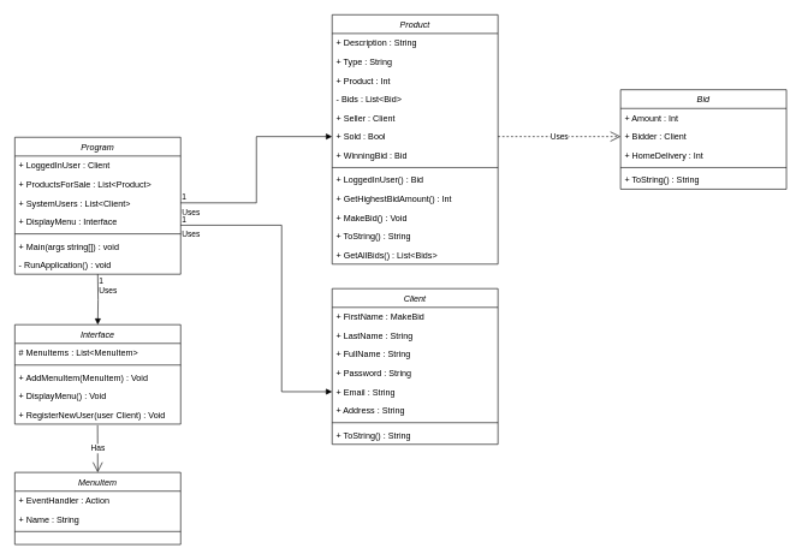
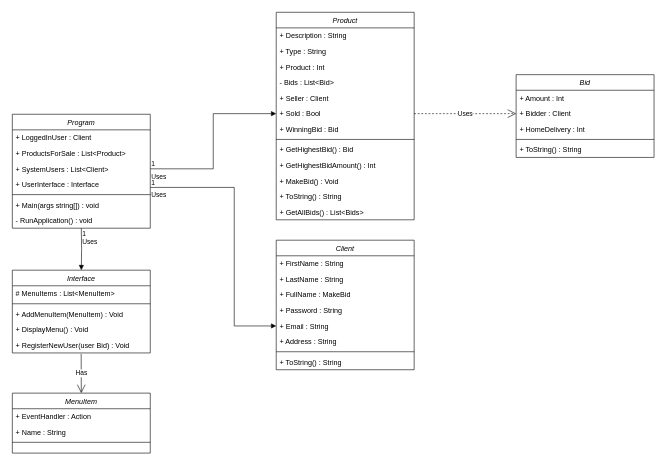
  <mxCell id="0" />
  <mxCell id="1" parent="0" />
  <mxCell id="2" value="Bid" style="swimlane;fontStyle=2;align=center;verticalAlign=top;childLayout=stackLayout;horizontal=1;startSize=26;horizontalStack=0;resizeParent=1;resizeLast=0;collapsible=1;marginBottom=0;rounded=0;shadow=0;strokeWidth=1;" parent="1" vertex="1"><mxGeometry x="860" y="124" width="230" height="138" as="geometry"><mxRectangle x="230" y="140" width="160" height="26" as="alternateBounds" /></mxGeometry></mxCell>
  <mxCell id="3" value="+ Amount : Int" style="text;align=left;verticalAlign=top;spacingLeft=4;spacingRight=4;overflow=hidden;rotatable=0;points=[[0,0.5],[1,0.5]];portConstraint=eastwest;" parent="2" vertex="1"><mxGeometry y="26" width="230" height="26" as="geometry" /></mxCell>
  <mxCell id="4" value="+ Bidder : Client" style="text;align=left;verticalAlign=top;spacingLeft=4;spacingRight=4;overflow=hidden;rotatable=0;points=[[0,0.5],[1,0.5]];portConstraint=eastwest;" parent="2" vertex="1"><mxGeometry y="52" width="230" height="26" as="geometry" /></mxCell>
  <mxCell id="5" value="+ HomeDelivery : Int" style="text;align=left;verticalAlign=top;spacingLeft=4;spacingRight=4;overflow=hidden;rotatable=0;points=[[0,0.5],[1,0.5]];portConstraint=eastwest;" parent="2" vertex="1"><mxGeometry y="78" width="230" height="26" as="geometry" /></mxCell>
  <mxCell id="6" value="" style="line;html=1;strokeWidth=1;align=left;verticalAlign=middle;spacingTop=-1;spacingLeft=3;spacingRight=3;rotatable=0;labelPosition=right;points=[];portConstraint=eastwest;" parent="2" vertex="1"><mxGeometry y="104" width="230" height="8" as="geometry" /></mxCell>
  <mxCell id="7" value="+ ToString() : String" style="text;align=left;verticalAlign=top;spacingLeft=4;spacingRight=4;overflow=hidden;rotatable=0;points=[[0,0.5],[1,0.5]];portConstraint=eastwest;" vertex="1" parent="2"><mxGeometry y="112" width="230" height="26" as="geometry" /></mxCell>
  <mxCell id="8" value="Client" style="swimlane;fontStyle=2;align=center;verticalAlign=top;childLayout=stackLayout;horizontal=1;startSize=26;horizontalStack=0;resizeParent=1;resizeLast=0;collapsible=1;marginBottom=0;rounded=0;shadow=0;strokeWidth=1;" parent="1" vertex="1"><mxGeometry x="460" y="400" width="230" height="216" as="geometry"><mxRectangle x="230" y="140" width="160" height="26" as="alternateBounds" /></mxGeometry></mxCell>
- <mxCell id="9" value="+ FirstName : MakeBid" style="text;align=left;verticalAlign=top;spacingLeft=4;spacingRight=4;overflow=hidden;rotatable=0;points=[[0,0.5],[1,0.5]];portConstraint=eastwest;" parent="8" vertex="1"><mxGeometry y="26" width="230" height="26" as="geometry" /></mxCell>
+ <mxCell id="9" value="+ FirstName : String" style="text;align=left;verticalAlign=top;spacingLeft=4;spacingRight=4;overflow=hidden;rotatable=0;points=[[0,0.5],[1,0.5]];portConstraint=eastwest;" parent="8" vertex="1"><mxGeometry y="26" width="230" height="26" as="geometry" /></mxCell>
  <mxCell id="10" value="+ LastName : String" style="text;align=left;verticalAlign=top;spacingLeft=4;spacingRight=4;overflow=hidden;rotatable=0;points=[[0,0.5],[1,0.5]];portConstraint=eastwest;" parent="8" vertex="1"><mxGeometry y="52" width="230" height="26" as="geometry" /></mxCell>
- <mxCell id="11" value="+ FullName : String" style="text;align=left;verticalAlign=top;spacingLeft=4;spacingRight=4;overflow=hidden;rotatable=0;points=[[0,0.5],[1,0.5]];portConstraint=eastwest;" parent="8" vertex="1"><mxGeometry y="78" width="230" height="26" as="geometry" /></mxCell>
+ <mxCell id="11" value="+ FullName : MakeBid" style="text;align=left;verticalAlign=top;spacingLeft=4;spacingRight=4;overflow=hidden;rotatable=0;points=[[0,0.5],[1,0.5]];portConstraint=eastwest;" parent="8" vertex="1"><mxGeometry y="78" width="230" height="26" as="geometry" /></mxCell>
  <mxCell id="12" value="+ Password : String" style="text;align=left;verticalAlign=top;spacingLeft=4;spacingRight=4;overflow=hidden;rotatable=0;points=[[0,0.5],[1,0.5]];portConstraint=eastwest;" parent="8" vertex="1"><mxGeometry y="104" width="230" height="26" as="geometry" /></mxCell>
  <mxCell id="13" value="+ Email : String" style="text;align=left;verticalAlign=top;spacingLeft=4;spacingRight=4;overflow=hidden;rotatable=0;points=[[0,0.5],[1,0.5]];portConstraint=eastwest;" parent="8" vertex="1"><mxGeometry y="130" width="230" height="26" as="geometry" /></mxCell>
  <mxCell id="14" value="+ Address : String" style="text;align=left;verticalAlign=top;spacingLeft=4;spacingRight=4;overflow=hidden;rotatable=0;points=[[0,0.5],[1,0.5]];portConstraint=eastwest;" parent="8" vertex="1"><mxGeometry y="156" width="230" height="26" as="geometry" /></mxCell>
  <mxCell id="15" value="" style="line;html=1;strokeWidth=1;align=left;verticalAlign=middle;spacingTop=-1;spacingLeft=3;spacingRight=3;rotatable=0;labelPosition=right;points=[];portConstraint=eastwest;" parent="8" vertex="1"><mxGeometry y="182" width="230" height="8" as="geometry" /></mxCell>
  <mxCell id="16" value="+ ToString() : String" style="text;align=left;verticalAlign=top;spacingLeft=4;spacingRight=4;overflow=hidden;rotatable=0;points=[[0,0.5],[1,0.5]];portConstraint=eastwest;" parent="8" vertex="1"><mxGeometry y="190" width="230" height="26" as="geometry" /></mxCell>
  <mxCell id="17" value="Product" style="swimlane;fontStyle=2;align=center;verticalAlign=top;childLayout=stackLayout;horizontal=1;startSize=26;horizontalStack=0;resizeParent=1;resizeLast=0;collapsible=1;marginBottom=0;rounded=0;shadow=0;strokeWidth=1;" parent="1" vertex="1"><mxGeometry x="460" y="20" width="230" height="346" as="geometry"><mxRectangle x="230" y="140" width="160" height="26" as="alternateBounds" /></mxGeometry></mxCell>
  <mxCell id="18" value="+ Description : String" style="text;align=left;verticalAlign=top;spacingLeft=4;spacingRight=4;overflow=hidden;rotatable=0;points=[[0,0.5],[1,0.5]];portConstraint=eastwest;" parent="17" vertex="1"><mxGeometry y="26" width="230" height="26" as="geometry" /></mxCell>
  <mxCell id="19" value="+ Type : String" style="text;align=left;verticalAlign=top;spacingLeft=4;spacingRight=4;overflow=hidden;rotatable=0;points=[[0,0.5],[1,0.5]];portConstraint=eastwest;" parent="17" vertex="1"><mxGeometry y="52" width="230" height="26" as="geometry" /></mxCell>
  <mxCell id="20" value="+ Product : Int" style="text;align=left;verticalAlign=top;spacingLeft=4;spacingRight=4;overflow=hidden;rotatable=0;points=[[0,0.5],[1,0.5]];portConstraint=eastwest;" parent="17" vertex="1"><mxGeometry y="78" width="230" height="26" as="geometry" /></mxCell>
  <mxCell id="21" value="- Bids : List&lt;Bid&gt;" style="text;align=left;verticalAlign=top;spacingLeft=4;spacingRight=4;overflow=hidden;rotatable=0;points=[[0,0.5],[1,0.5]];portConstraint=eastwest;" parent="17" vertex="1"><mxGeometry y="104" width="230" height="26" as="geometry" /></mxCell>
  <mxCell id="22" value="+ Seller : Client" style="text;align=left;verticalAlign=top;spacingLeft=4;spacingRight=4;overflow=hidden;rotatable=0;points=[[0,0.5],[1,0.5]];portConstraint=eastwest;" parent="17" vertex="1"><mxGeometry y="130" width="230" height="26" as="geometry" /></mxCell>
  <mxCell id="23" value="+ Sold : Bool" style="text;align=left;verticalAlign=top;spacingLeft=4;spacingRight=4;overflow=hidden;rotatable=0;points=[[0,0.5],[1,0.5]];portConstraint=eastwest;" parent="17" vertex="1"><mxGeometry y="156" width="230" height="26" as="geometry" /></mxCell>
  <mxCell id="24" value="+ WinningBid : Bid" style="text;align=left;verticalAlign=top;spacingLeft=4;spacingRight=4;overflow=hidden;rotatable=0;points=[[0,0.5],[1,0.5]];portConstraint=eastwest;" parent="17" vertex="1"><mxGeometry y="182" width="230" height="26" as="geometry" /></mxCell>
  <mxCell id="25" value="" style="line;html=1;strokeWidth=1;align=left;verticalAlign=middle;spacingTop=-1;spacingLeft=3;spacingRight=3;rotatable=0;labelPosition=right;points=[];portConstraint=eastwest;" parent="17" vertex="1"><mxGeometry y="208" width="230" height="8" as="geometry" /></mxCell>
- <mxCell id="26" value="+ LoggedInUser() : Bid" style="text;align=left;verticalAlign=top;spacingLeft=4;spacingRight=4;overflow=hidden;rotatable=0;points=[[0,0.5],[1,0.5]];portConstraint=eastwest;" parent="17" vertex="1"><mxGeometry y="216" width="230" height="26" as="geometry" /></mxCell>
+ <mxCell id="26" value="+ GetHighestBid() : Bid" style="text;align=left;verticalAlign=top;spacingLeft=4;spacingRight=4;overflow=hidden;rotatable=0;points=[[0,0.5],[1,0.5]];portConstraint=eastwest;" parent="17" vertex="1"><mxGeometry y="216" width="230" height="26" as="geometry" /></mxCell>
  <mxCell id="27" value="+ GetHighestBidAmount() : Int" style="text;align=left;verticalAlign=top;spacingLeft=4;spacingRight=4;overflow=hidden;rotatable=0;points=[[0,0.5],[1,0.5]];portConstraint=eastwest;" parent="17" vertex="1"><mxGeometry y="242" width="230" height="26" as="geometry" /></mxCell>
  <mxCell id="28" value="+ MakeBid() : Void" style="text;align=left;verticalAlign=top;spacingLeft=4;spacingRight=4;overflow=hidden;rotatable=0;points=[[0,0.5],[1,0.5]];portConstraint=eastwest;" parent="17" vertex="1"><mxGeometry y="268" width="230" height="26" as="geometry" /></mxCell>
  <mxCell id="29" value="+ ToString() : String" style="text;align=left;verticalAlign=top;spacingLeft=4;spacingRight=4;overflow=hidden;rotatable=0;points=[[0,0.5],[1,0.5]];portConstraint=eastwest;" vertex="1" parent="17"><mxGeometry y="294" width="230" height="26" as="geometry" /></mxCell>
  <mxCell id="30" value="+ GetAllBids() : List&lt;Bids&gt;" style="text;align=left;verticalAlign=top;spacingLeft=4;spacingRight=4;overflow=hidden;rotatable=0;points=[[0,0.5],[1,0.5]];portConstraint=eastwest;" parent="17" vertex="1"><mxGeometry y="320" width="230" height="26" as="geometry" /></mxCell>
  <mxCell id="31" value="Program" style="swimlane;fontStyle=2;align=center;verticalAlign=top;childLayout=stackLayout;horizontal=1;startSize=26;horizontalStack=0;resizeParent=1;resizeLast=0;collapsible=1;marginBottom=0;rounded=0;shadow=0;strokeWidth=1;" parent="1" vertex="1"><mxGeometry x="20" y="190" width="230" height="190" as="geometry"><mxRectangle x="230" y="140" width="160" height="26" as="alternateBounds" /></mxGeometry></mxCell>
  <mxCell id="32" value="+ LoggedInUser : Client" style="text;align=left;verticalAlign=top;spacingLeft=4;spacingRight=4;overflow=hidden;rotatable=0;points=[[0,0.5],[1,0.5]];portConstraint=eastwest;" parent="31" vertex="1"><mxGeometry y="26" width="230" height="26" as="geometry" /></mxCell>
  <mxCell id="33" value="+ ProductsForSale : List&lt;Product&gt;" style="text;align=left;verticalAlign=top;spacingLeft=4;spacingRight=4;overflow=hidden;rotatable=0;points=[[0,0.5],[1,0.5]];portConstraint=eastwest;" parent="31" vertex="1"><mxGeometry y="52" width="230" height="26" as="geometry" /></mxCell>
  <mxCell id="34" value="+ SystemUsers : List&lt;Client&gt;" style="text;align=left;verticalAlign=top;spacingLeft=4;spacingRight=4;overflow=hidden;rotatable=0;points=[[0,0.5],[1,0.5]];portConstraint=eastwest;" vertex="1" parent="31"><mxGeometry y="78" width="230" height="26" as="geometry" /></mxCell>
- <mxCell id="35" value="+ DisplayMenu : Interface" style="text;align=left;verticalAlign=top;spacingLeft=4;spacingRight=4;overflow=hidden;rotatable=0;points=[[0,0.5],[1,0.5]];portConstraint=eastwest;" parent="31" vertex="1"><mxGeometry y="104" width="230" height="26" as="geometry" /></mxCell>
+ <mxCell id="35" value="+ UserInterface : Interface" style="text;align=left;verticalAlign=top;spacingLeft=4;spacingRight=4;overflow=hidden;rotatable=0;points=[[0,0.5],[1,0.5]];portConstraint=eastwest;" parent="31" vertex="1"><mxGeometry y="104" width="230" height="26" as="geometry" /></mxCell>
  <mxCell id="36" value="" style="line;html=1;strokeWidth=1;align=left;verticalAlign=middle;spacingTop=-1;spacingLeft=3;spacingRight=3;rotatable=0;labelPosition=right;points=[];portConstraint=eastwest;" parent="31" vertex="1"><mxGeometry y="130" width="230" height="8" as="geometry" /></mxCell>
  <mxCell id="37" value="+ Main(args string[]) : void" style="text;align=left;verticalAlign=top;spacingLeft=4;spacingRight=4;overflow=hidden;rotatable=0;points=[[0,0.5],[1,0.5]];portConstraint=eastwest;" parent="31" vertex="1"><mxGeometry y="138" width="230" height="26" as="geometry" /></mxCell>
  <mxCell id="38" value="- RunApplication() : void" style="text;align=left;verticalAlign=top;spacingLeft=4;spacingRight=4;overflow=hidden;rotatable=0;points=[[0,0.5],[1,0.5]];portConstraint=eastwest;" parent="31" vertex="1"><mxGeometry y="164" width="230" height="26" as="geometry" /></mxCell>
  <mxCell id="39" value="Interface" style="swimlane;fontStyle=2;align=center;verticalAlign=top;childLayout=stackLayout;horizontal=1;startSize=26;horizontalStack=0;resizeParent=1;resizeLast=0;collapsible=1;marginBottom=0;rounded=0;shadow=0;strokeWidth=1;" vertex="1" parent="1"><mxGeometry x="20" y="450" width="230" height="138" as="geometry"><mxRectangle x="230" y="140" width="160" height="26" as="alternateBounds" /></mxGeometry></mxCell>
  <mxCell id="40" value="# MenuItems : List&lt;MenuItem&gt;" style="text;align=left;verticalAlign=top;spacingLeft=4;spacingRight=4;overflow=hidden;rotatable=0;points=[[0,0.5],[1,0.5]];portConstraint=eastwest;" vertex="1" parent="39"><mxGeometry y="26" width="230" height="26" as="geometry" /></mxCell>
  <mxCell id="41" value="" style="line;html=1;strokeWidth=1;align=left;verticalAlign=middle;spacingTop=-1;spacingLeft=3;spacingRight=3;rotatable=0;labelPosition=right;points=[];portConstraint=eastwest;" vertex="1" parent="39"><mxGeometry y="52" width="230" height="8" as="geometry" /></mxCell>
  <mxCell id="42" value="+ AddMenuItem(MenuItem) : Void" style="text;align=left;verticalAlign=top;spacingLeft=4;spacingRight=4;overflow=hidden;rotatable=0;points=[[0,0.5],[1,0.5]];portConstraint=eastwest;" vertex="1" parent="39"><mxGeometry y="60" width="230" height="26" as="geometry" /></mxCell>
  <mxCell id="43" value="+ DisplayMenu() : Void" style="text;align=left;verticalAlign=top;spacingLeft=4;spacingRight=4;overflow=hidden;rotatable=0;points=[[0,0.5],[1,0.5]];portConstraint=eastwest;" vertex="1" parent="39"><mxGeometry y="86" width="230" height="26" as="geometry" /></mxCell>
- <mxCell id="44" value="+ RegisterNewUser(user Client) : Void" style="text;align=left;verticalAlign=top;spacingLeft=4;spacingRight=4;overflow=hidden;rotatable=0;points=[[0,0.5],[1,0.5]];portConstraint=eastwest;" vertex="1" parent="39"><mxGeometry y="112" width="230" height="26" as="geometry" /></mxCell>
+ <mxCell id="44" value="+ RegisterNewUser(user Bid) : Void" style="text;align=left;verticalAlign=top;spacingLeft=4;spacingRight=4;overflow=hidden;rotatable=0;points=[[0,0.5],[1,0.5]];portConstraint=eastwest;" vertex="1" parent="39"><mxGeometry y="112" width="230" height="26" as="geometry" /></mxCell>
  <mxCell id="45" value="MenuItem" style="swimlane;fontStyle=2;align=center;verticalAlign=top;childLayout=stackLayout;horizontal=1;startSize=26;horizontalStack=0;resizeParent=1;resizeLast=0;collapsible=1;marginBottom=0;rounded=0;shadow=0;strokeWidth=1;" vertex="1" parent="1"><mxGeometry x="20" y="655" width="230" height="100" as="geometry"><mxRectangle x="230" y="140" width="160" height="26" as="alternateBounds" /></mxGeometry></mxCell>
  <mxCell id="46" value="+ EventHandler : Action" style="text;align=left;verticalAlign=top;spacingLeft=4;spacingRight=4;overflow=hidden;rotatable=0;points=[[0,0.5],[1,0.5]];portConstraint=eastwest;" vertex="1" parent="45"><mxGeometry y="26" width="230" height="26" as="geometry" /></mxCell>
  <mxCell id="47" value="+ Name : String" style="text;align=left;verticalAlign=top;spacingLeft=4;spacingRight=4;overflow=hidden;rotatable=0;points=[[0,0.5],[1,0.5]];portConstraint=eastwest;" vertex="1" parent="45"><mxGeometry y="52" width="230" height="26" as="geometry" /></mxCell>
  <mxCell id="48" value="" style="line;html=1;strokeWidth=1;align=left;verticalAlign=middle;spacingTop=-1;spacingLeft=3;spacingRight=3;rotatable=0;labelPosition=right;points=[];portConstraint=eastwest;" vertex="1" parent="45"><mxGeometry y="78" width="230" height="8" as="geometry" /></mxCell>
  <mxCell id="49" value="Uses" style="endArrow=block;endFill=1;html=1;edgeStyle=orthogonalEdgeStyle;align=left;verticalAlign=top;rounded=0;exitX=1;exitY=0.5;exitDx=0;exitDy=0;entryX=0;entryY=0.5;entryDx=0;entryDy=0;" edge="1" parent="1" source="34" target="23"><mxGeometry x="-1" relative="1" as="geometry"><mxPoint x="300" y="370" as="sourcePoint" /><mxPoint x="460" y="370" as="targetPoint" /></mxGeometry></mxCell>
  <mxCell id="50" value="1" style="edgeLabel;resizable=0;html=1;align=left;verticalAlign=bottom;" connectable="0" vertex="1" parent="49"><mxGeometry x="-1" relative="1" as="geometry" /></mxCell>
  <mxCell id="51" value="Has" style="endArrow=open;endSize=12;dashed=0;html=1;rounded=0;exitX=0.499;exitY=1.057;exitDx=0;exitDy=0;exitPerimeter=0;entryX=0.5;entryY=0;entryDx=0;entryDy=0;" edge="1" parent="1" source="44" target="45"><mxGeometry width="160" relative="1" as="geometry"><mxPoint x="120" y="610" as="sourcePoint" /><mxPoint x="280" y="610" as="targetPoint" /></mxGeometry></mxCell>
  <mxCell id="52" value="Uses" style="endArrow=block;endFill=1;html=1;edgeStyle=orthogonalEdgeStyle;align=left;verticalAlign=top;rounded=0;entryX=0.5;entryY=0;entryDx=0;entryDy=0;" edge="1" parent="1" target="39"><mxGeometry x="-0.714" relative="1" as="geometry"><mxPoint x="135" y="380" as="sourcePoint" /><mxPoint x="330" y="420" as="targetPoint" /><mxPoint as="offset" /></mxGeometry></mxCell>
  <mxCell id="53" value="1" style="edgeLabel;resizable=0;html=1;align=left;verticalAlign=bottom;" connectable="0" vertex="1" parent="52"><mxGeometry x="-1" relative="1" as="geometry"><mxPoint y="18" as="offset" /></mxGeometry></mxCell>
  <mxCell id="54" value="Uses" style="endArrow=block;endFill=1;html=1;edgeStyle=orthogonalEdgeStyle;align=left;verticalAlign=top;rounded=0;exitX=1;exitY=0.5;exitDx=0;exitDy=0;entryX=0;entryY=0.5;entryDx=0;entryDy=0;" edge="1" parent="1" target="13"><mxGeometry x="-1" relative="1" as="geometry"><mxPoint x="250" y="312" as="sourcePoint" /><mxPoint x="460" y="220" as="targetPoint" /><Array as="points"><mxPoint x="390" y="312" /><mxPoint x="390" y="543" /></Array></mxGeometry></mxCell>
  <mxCell id="55" value="1" style="edgeLabel;resizable=0;html=1;align=left;verticalAlign=bottom;" connectable="0" vertex="1" parent="54"><mxGeometry x="-1" relative="1" as="geometry" /></mxCell>
  <mxCell id="56" value="Uses" style="endArrow=open;endSize=12;dashed=1;html=1;rounded=0;entryX=0;entryY=0.5;entryDx=0;entryDy=0;exitX=1;exitY=0.5;exitDx=0;exitDy=0;" edge="1" parent="1"><mxGeometry width="160" relative="1" as="geometry"><mxPoint x="690" y="189" as="sourcePoint" /><mxPoint x="860" y="189" as="targetPoint" /></mxGeometry></mxCell>
